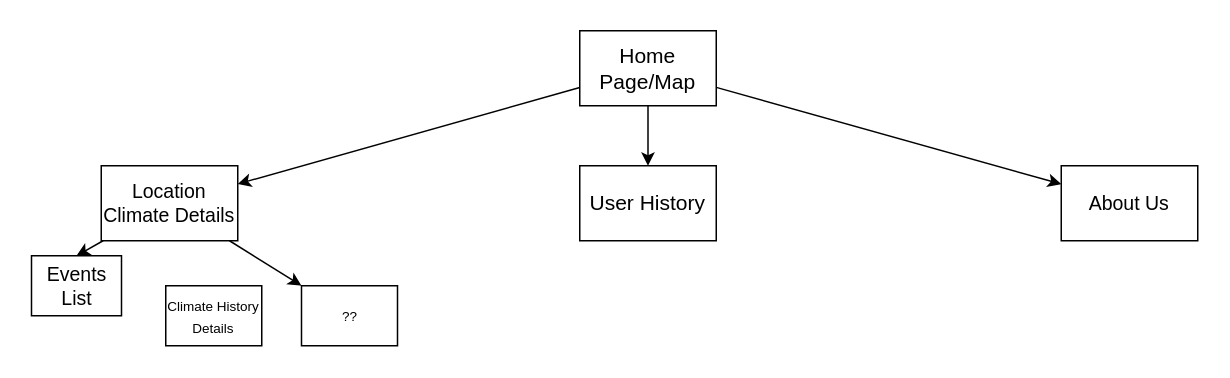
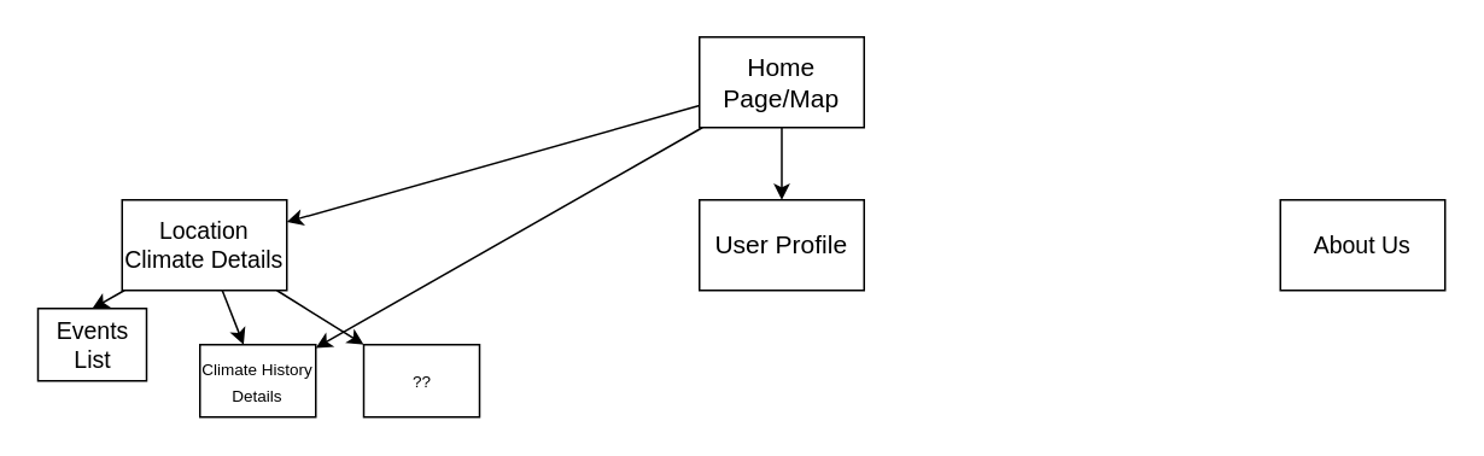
  <mxCell id="0" />
  <mxCell id="1" parent="0" />
  <mxCell id="2" style="edgeStyle=none;html=1;fontSize=9;" edge="1" parent="1" source="5" target="6"><mxGeometry relative="1" as="geometry" /></mxCell>
  <mxCell id="3" style="edgeStyle=none;html=1;fontSize=9;" edge="1" parent="1" source="5" target="10"><mxGeometry relative="1" as="geometry" /></mxCell>
- <mxCell id="4" style="edgeStyle=none;html=1;fontSize=9;" edge="1" parent="1" source="5" target="11"><mxGeometry relative="1" as="geometry" /></mxCell>
+ <mxCell id="4" style="edgeStyle=none;html=1;fontSize=9;" edge="1" parent="1" source="5" target="13"><mxGeometry relative="1" as="geometry" /></mxCell>
  <mxCell id="5" value="&lt;font style=&quot;font-size: 14px&quot;&gt;Home Page/Map&lt;/font&gt;" style="rounded=0;whiteSpace=wrap;html=1;" vertex="1" parent="1"><mxGeometry x="386" y="20" width="91" height="50" as="geometry" /></mxCell>
- <mxCell id="6" value="&lt;font style=&quot;font-size: 14px&quot;&gt;User History&lt;/font&gt;" style="rounded=0;whiteSpace=wrap;html=1;" vertex="1" parent="1"><mxGeometry x="386" y="110" width="91" height="50" as="geometry" /></mxCell>
+ <mxCell id="6" value="&lt;font style=&quot;font-size: 14px&quot;&gt;User Profile&lt;/font&gt;" style="rounded=0;whiteSpace=wrap;html=1;" vertex="1" parent="1"><mxGeometry x="386" y="110" width="91" height="50" as="geometry" /></mxCell>
  <mxCell id="7" style="edgeStyle=none;html=1;entryX=0.5;entryY=0;entryDx=0;entryDy=0;fontSize=9;" edge="1" parent="1" source="10" target="12"><mxGeometry relative="1" as="geometry" /></mxCell>
+ <mxCell id="8" style="edgeStyle=none;html=1;fontSize=9;" edge="1" parent="1" source="10" target="13"><mxGeometry relative="1" as="geometry" /></mxCell>
  <mxCell id="9" style="edgeStyle=none;html=1;fontSize=9;" edge="1" parent="1" source="10" target="14"><mxGeometry relative="1" as="geometry" /></mxCell>
  <mxCell id="10" value="&lt;font style=&quot;font-size: 13px&quot;&gt;Location Climate Details&lt;/font&gt;" style="rounded=0;whiteSpace=wrap;html=1;" vertex="1" parent="1"><mxGeometry x="67" y="110" width="91" height="50" as="geometry" /></mxCell>
  <mxCell id="11" value="&lt;font style=&quot;font-size: 13px&quot;&gt;About Us&lt;/font&gt;" style="rounded=0;whiteSpace=wrap;html=1;" vertex="1" parent="1"><mxGeometry x="707" y="110" width="91" height="50" as="geometry" /></mxCell>
  <mxCell id="12" value="&lt;span style=&quot;font-size: 13px&quot;&gt;Events List&lt;/span&gt;" style="rounded=0;whiteSpace=wrap;html=1;" vertex="1" parent="1"><mxGeometry x="20.5" y="170" width="60" height="40" as="geometry" /></mxCell>
  <mxCell id="13" value="&lt;font style=&quot;font-size: 9px&quot;&gt;Climate History Details&lt;/font&gt;" style="rounded=0;whiteSpace=wrap;html=1;" vertex="1" parent="1"><mxGeometry x="110" y="190" width="64" height="40" as="geometry" /></mxCell>
  <mxCell id="14" value="&lt;font style=&quot;font-size: 9px&quot;&gt;??&lt;/font&gt;" style="rounded=0;whiteSpace=wrap;html=1;" vertex="1" parent="1"><mxGeometry x="200.5" y="190" width="64" height="40" as="geometry" /></mxCell>
